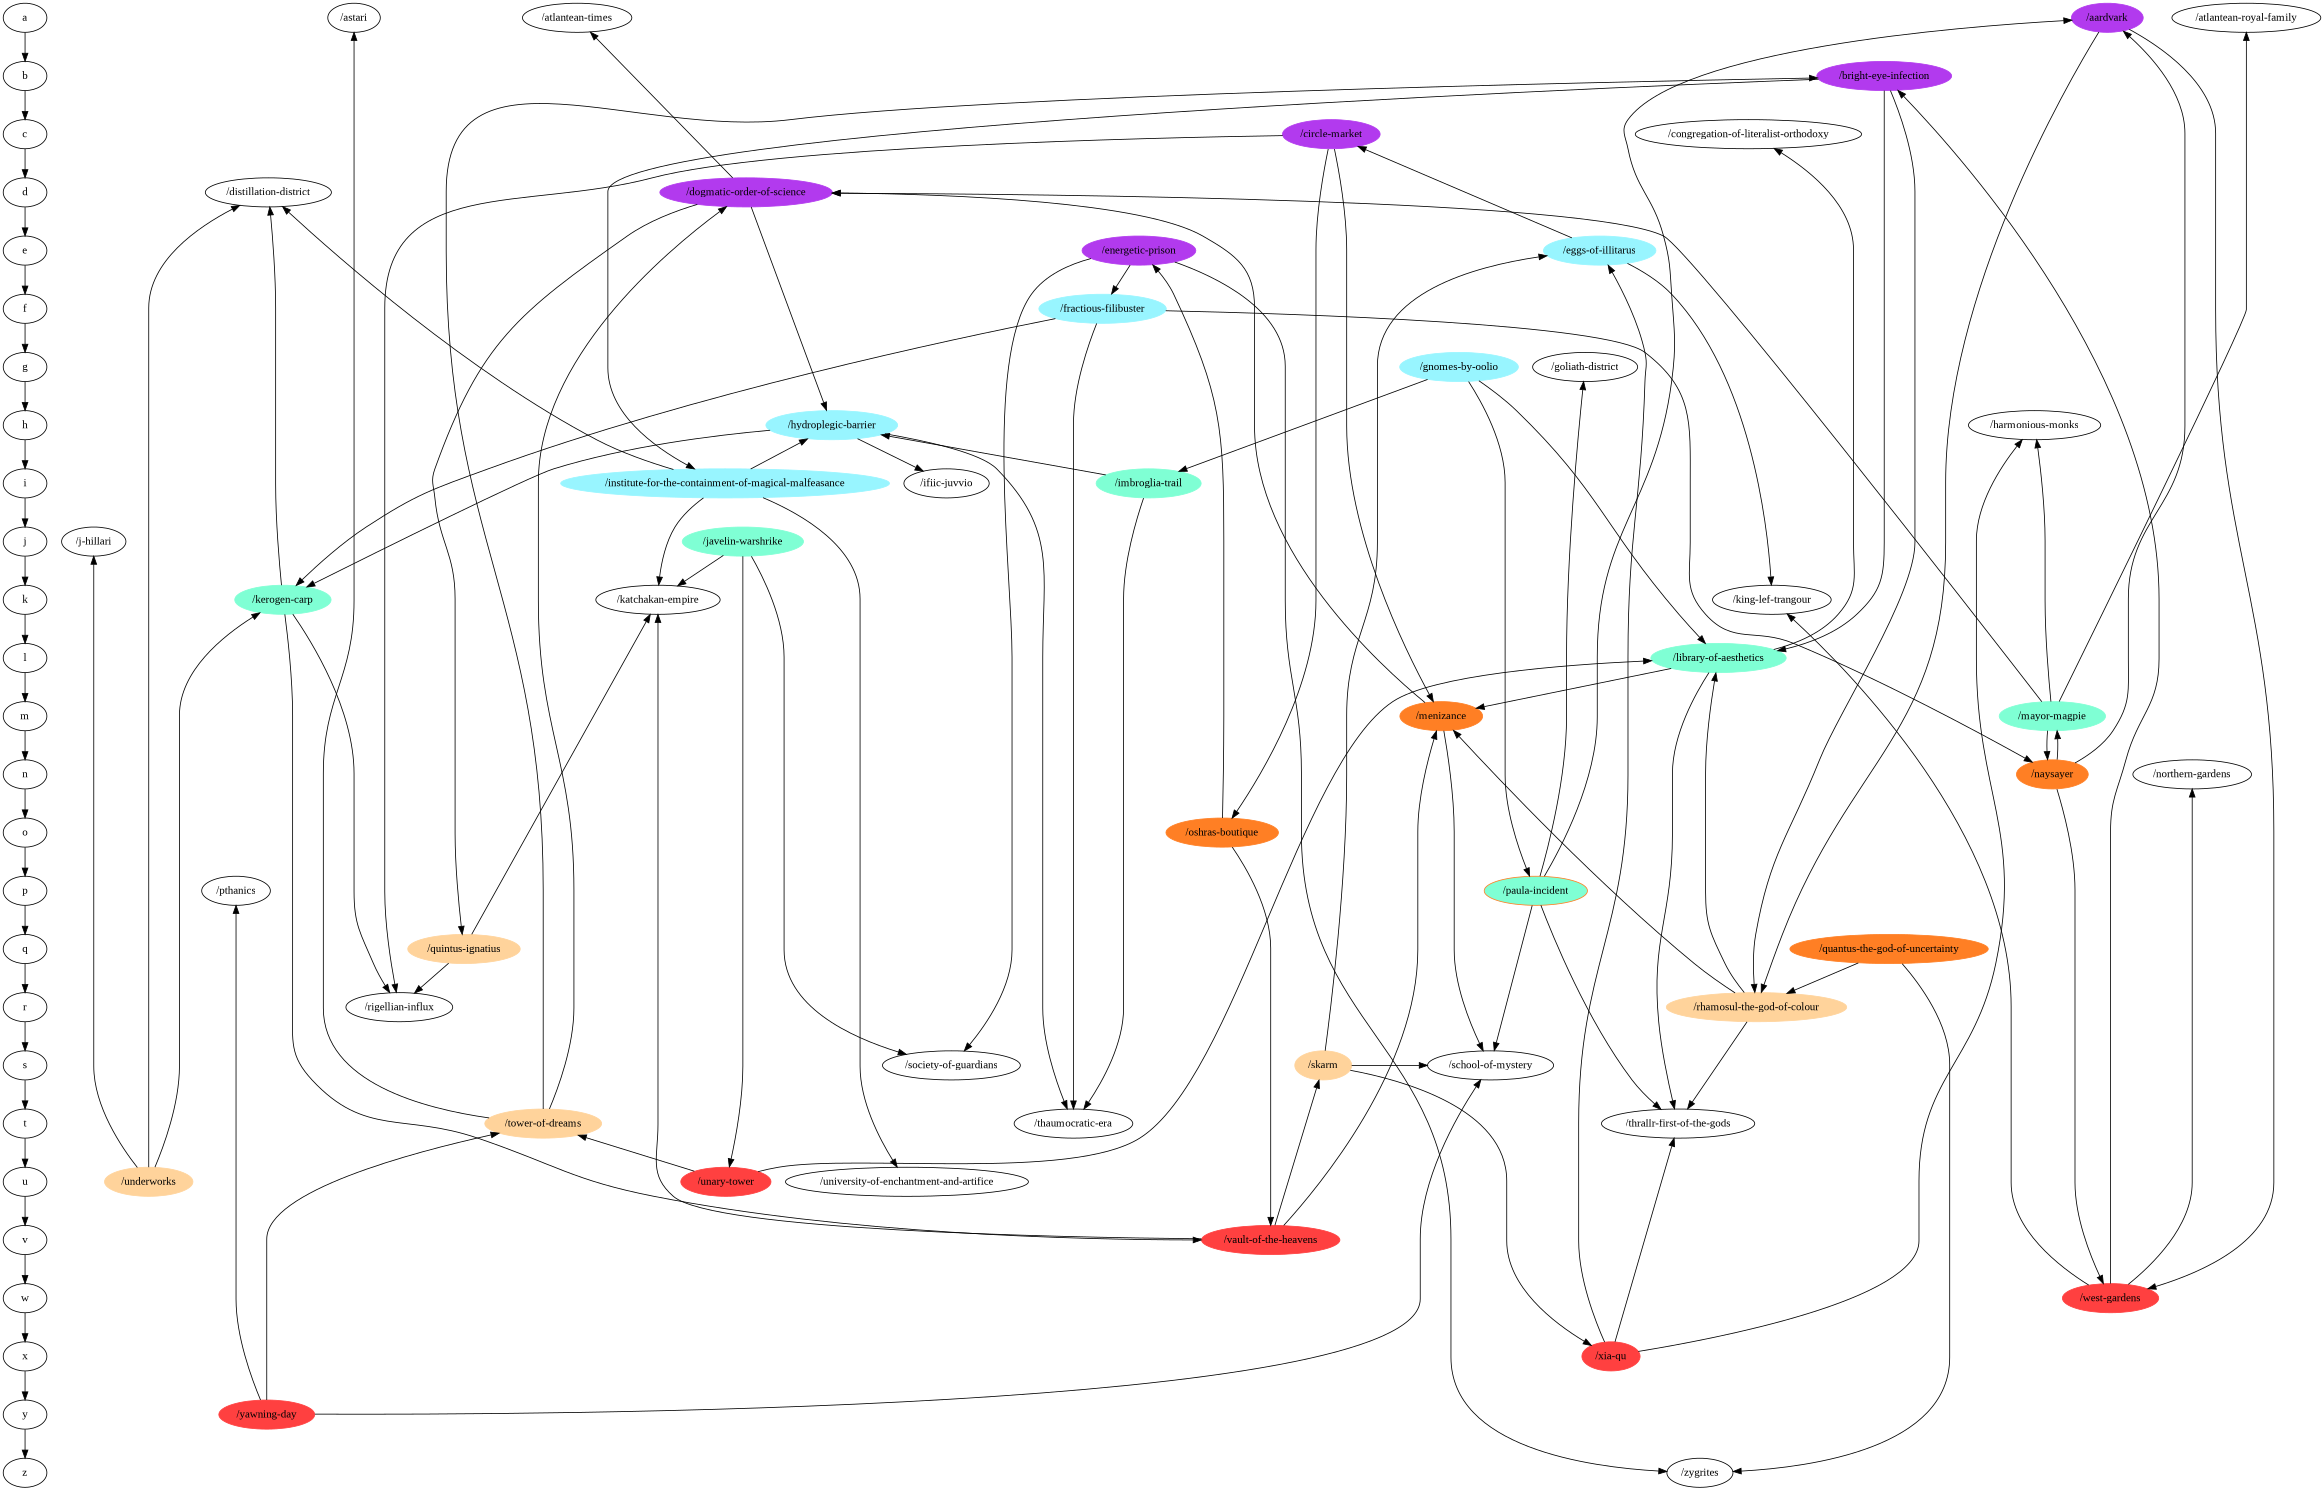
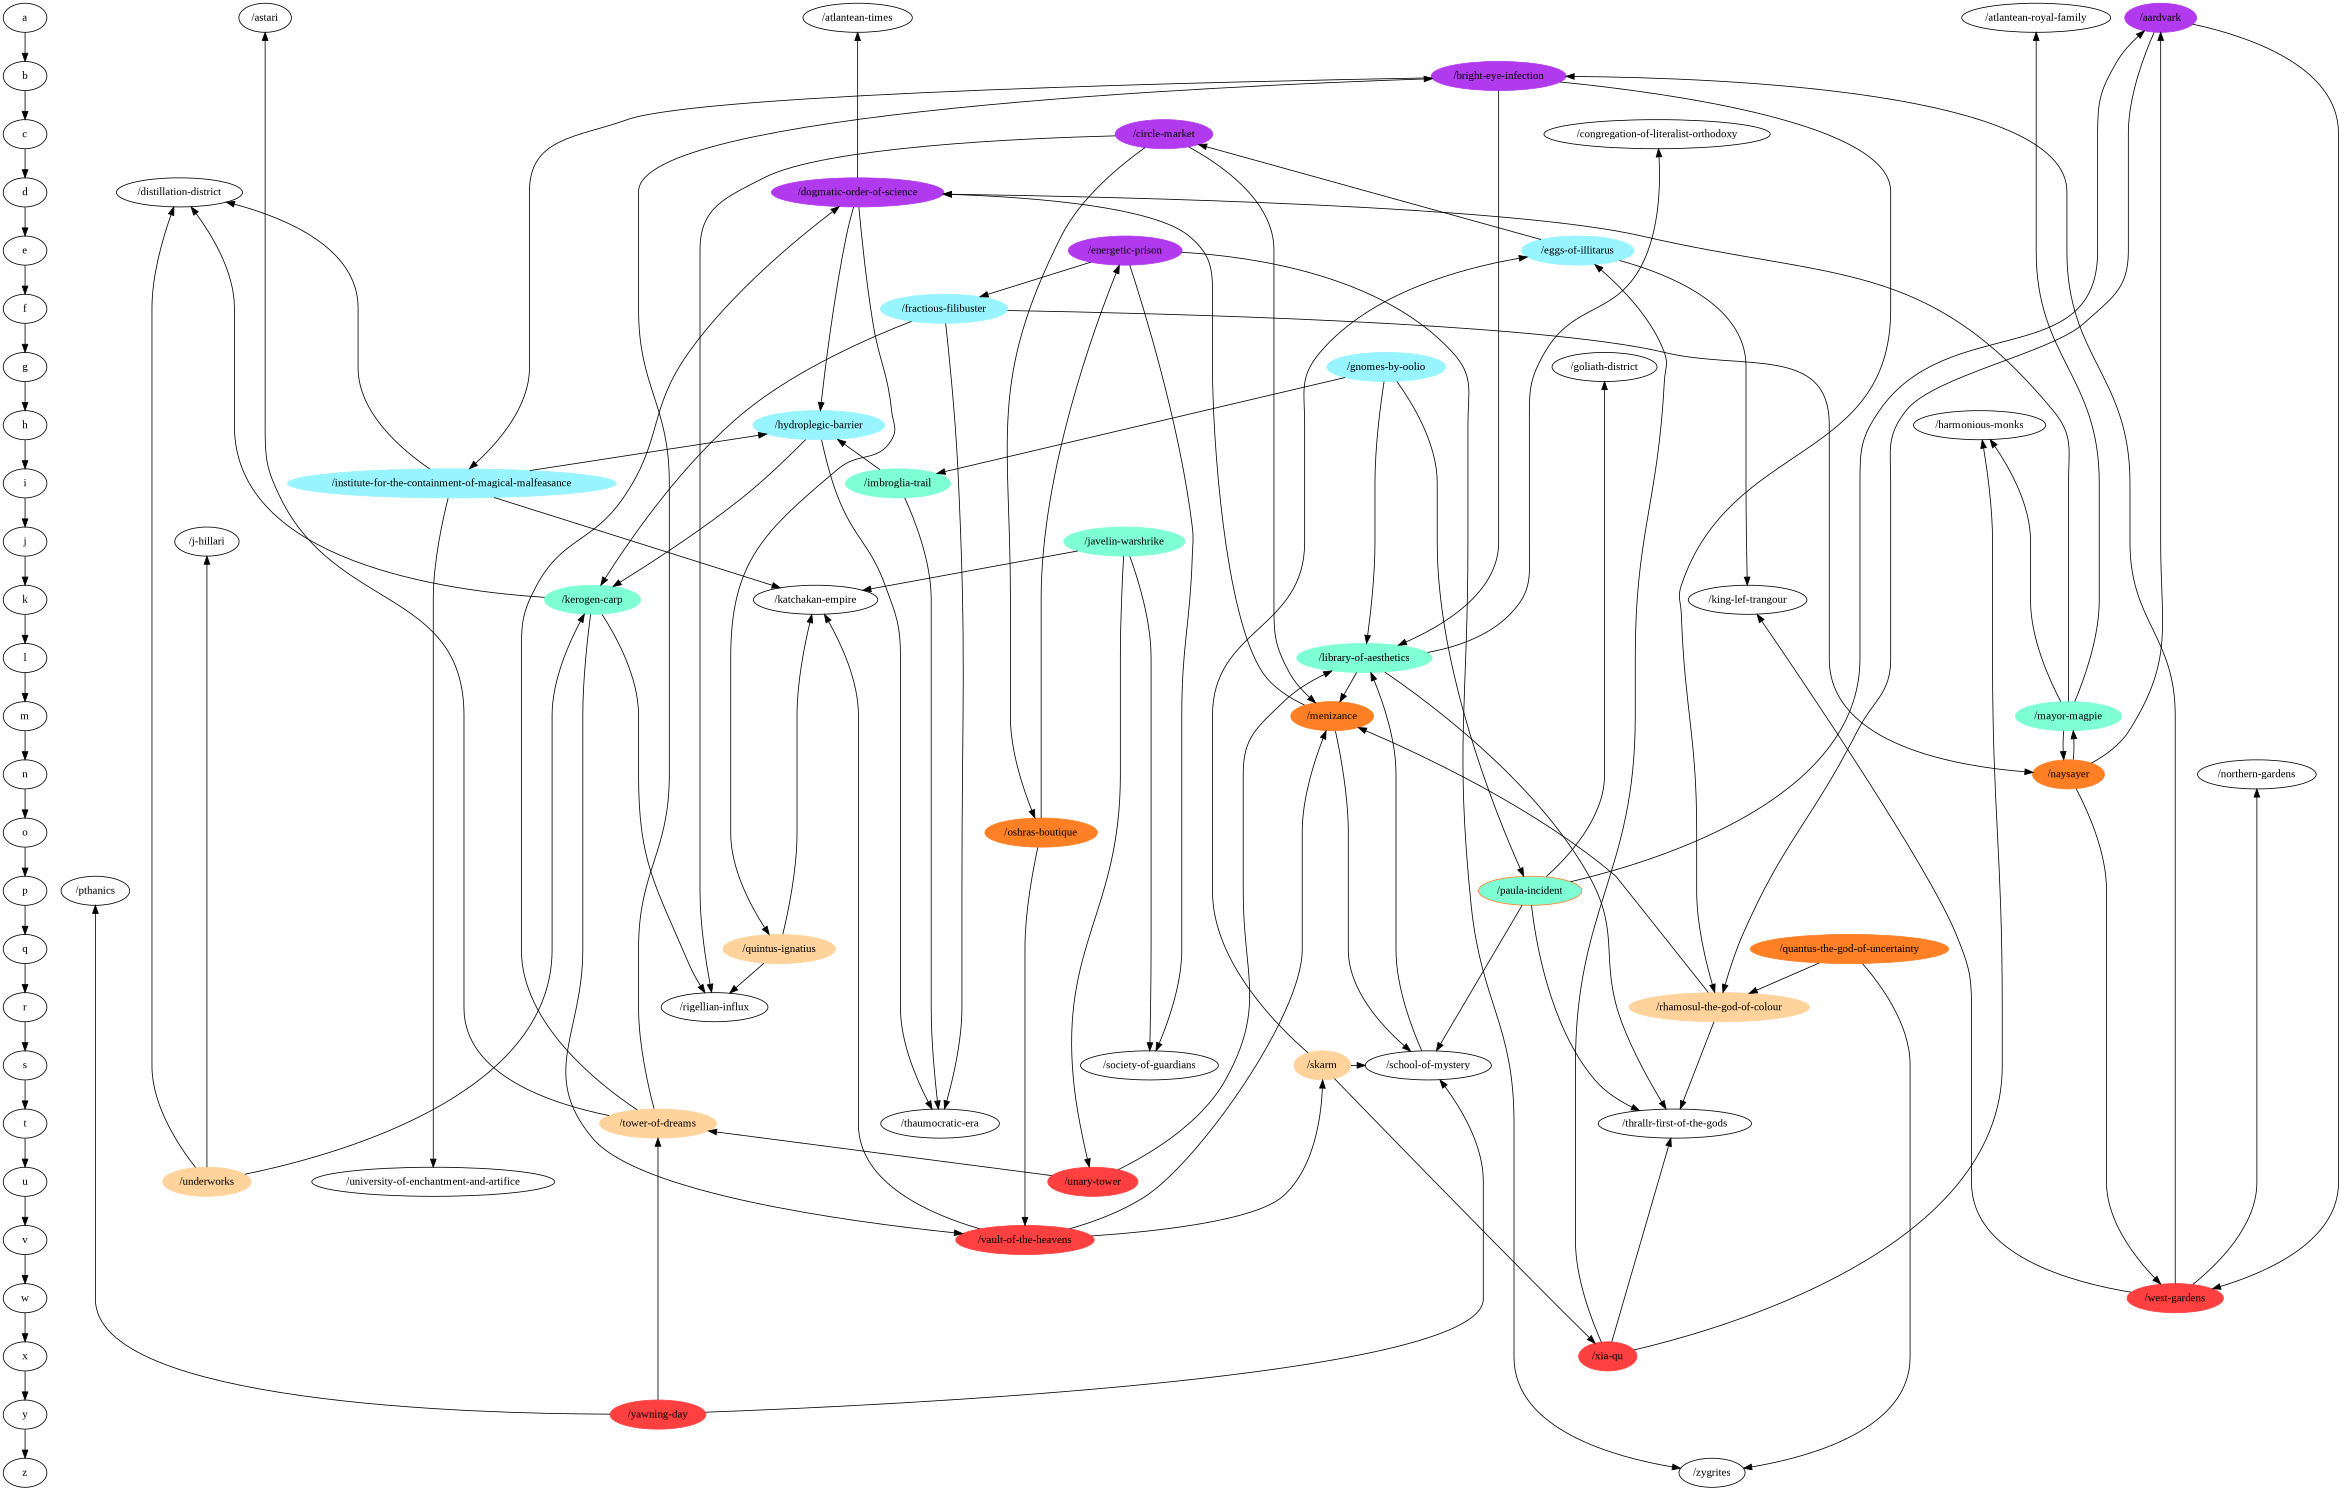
  digraph {
    fontname="Liberation Serif"
    node [fontname="Liberation Serif"]
    edge [fontname="Liberation Serif"]
    a
    "/atlantean-times"
    "/astari"
    "/atlantean-royal-family"
    "/aardvark" [color=darkorchid2 style=filled]
    b
    "/bright-eye-infection" [color=darkorchid2 style=filled]
    c
    "/congregation-of-literalist-orthodoxy"
    "/circle-market" [color=darkorchid2 style=filled]
    d
    "/distillation-district"
    "/dogmatic-order-of-science" [color=darkorchid2 style=filled]
    e
    "/energetic-prison" [color=darkorchid2 style=filled]
    "/eggs-of-illitarus" [color=cadetblue1 style=filled]
    f
    "/fractious-filibuster" [color=cadetblue1 style=filled]
    g
    "/goliath-district"
    "/gnomes-by-oolio" [color=cadetblue1 style=filled]
    h
    "/harmonious-monks"
    "/hydroplegic-barrier" [color=cadetblue1 style=filled]
    i
    "/institute-for-the-containment-of-magical-malfeasance" [color=cadetblue1 style=filled]
    "/imbroglia-trail" [color=aquamarine style=filled]
-   "/ifiic-juvvio"
    j
    "/j-hillari"
    "/javelin-warshrike" [color=aquamarine style=filled]
    k
    "/kerogen-carp" [color=aquamarine style=filled]
    "/king-lef-trangour"
    "/katchakan-empire"
    l
    "/library-of-aesthetics" [color=aquamarine style=filled]
    m
    "/mayor-magpie" [color=aquamarine style=filled]
    "/menizance" [color=chocolate1 style=filled]
    n
    "/naysayer" [color=chocolate1 style=filled]
    "/northern-gardens"
    o
    "/oshras-boutique" [color=chocolate1 style=filled]
    p
    "/paula-incident" [color=chocolate1 fillcolor=aquamarine style=filled]
    "/pthanics"
    q
    "/quantus-the-god-of-uncertainty" [color=chocolate1 style=filled]
    "/quintus-ignatius" [color=burlywood1 style=filled]
    r
    "/rhamosul-the-god-of-colour" [color=burlywood1 style=filled]
    "/rigellian-influx"
    s
    "/skarm" [color=burlywood1 style=filled]
    "/school-of-mystery"
    "/society-of-guardians"
    t
    "/thrallr-first-of-the-gods"
    "/thaumocratic-era"
    "/tower-of-dreams" [color=burlywood1 style=filled]
    u
    "/underworks" [color=burlywood1 style=filled]
    "/unary-tower" [color=brown1 style=filled]
    "/university-of-enchantment-and-artifice"
    v
    "/vault-of-the-heavens" [color=brown1 style=filled]
    w
    "/west-gardens" [color=brown1 style=filled]
    x
    "/xia-qu" [color=brown1 style=filled]
    y
    "/yawning-day" [color=brown1 style=filled]
    z
    "/zygrites"
    subgraph sub_1 {
      rank=same
      a
      "/atlantean-times"
      "/astari"
      "/atlantean-royal-family"
      "/aardvark"
    }
    subgraph sub_2 {
      rank=same
      b
      "/bright-eye-infection"
    }
    subgraph sub_3 {
      rank=same
      c
      "/congregation-of-literalist-orthodoxy"
      "/circle-market"
    }
    subgraph sub_4 {
      rank=same
      d
      "/distillation-district"
      "/dogmatic-order-of-science"
    }
    subgraph sub_5 {
      rank=same
      e
      "/energetic-prison"
      "/eggs-of-illitarus"
    }
    subgraph sub_6 {
      rank=same
      f
      "/fractious-filibuster"
    }
    subgraph sub_7 {
      rank=same
      g
      "/goliath-district"
      "/gnomes-by-oolio"
    }
    subgraph sub_8 {
      rank=same
      h
      "/harmonious-monks"
      "/hydroplegic-barrier"
    }
    subgraph sub_9 {
      rank=same
      i
      "/institute-for-the-containment-of-magical-malfeasance"
      "/imbroglia-trail"
-     "/ifiic-juvvio"
    }
    subgraph sub_10 {
      rank=same
      j
      "/j-hillari"
      "/javelin-warshrike"
    }
    subgraph sub_11 {
      rank=same
      k
      "/kerogen-carp"
      "/king-lef-trangour"
      "/katchakan-empire"
    }
    subgraph sub_12 {
      rank=same
      l
      "/library-of-aesthetics"
    }
    subgraph sub_13 {
      rank=same
      m
      "/mayor-magpie"
      "/menizance"
    }
    subgraph sub_14 {
      rank=same
      n
      "/naysayer"
      "/northern-gardens"
    }
    subgraph sub_15 {
      rank=same
      o
      "/oshras-boutique"
    }
    subgraph sub_16 {
      rank=same
      p
      "/paula-incident"
      "/pthanics"
    }
    subgraph sub_17 {
      rank=same
      q
      "/quantus-the-god-of-uncertainty"
      "/quintus-ignatius"
    }
    subgraph sub_18 {
      rank=same
      r
      "/rhamosul-the-god-of-colour"
      "/rigellian-influx"
    }
    subgraph sub_19 {
      rank=same
      s
      "/skarm"
      "/school-of-mystery"
      "/society-of-guardians"
    }
    subgraph sub_20 {
      rank=same
      t
      "/thrallr-first-of-the-gods"
      "/thaumocratic-era"
      "/tower-of-dreams"
    }
    subgraph sub_21 {
      rank=same
      u
      "/underworks"
      "/unary-tower"
      "/university-of-enchantment-and-artifice"
    }
    subgraph sub_22 {
      rank=same
      v
      "/vault-of-the-heavens"
    }
    subgraph sub_23 {
      rank=same
      w
      "/west-gardens"
    }
    subgraph sub_24 {
      rank=same
      x
      "/xia-qu"
    }
    subgraph sub_25 {
      rank=same
      y
      "/yawning-day"
    }
    subgraph sub_26 {
      rank=same
      z
      "/zygrites"
    }
    a -> b
    "/aardvark" -> "/rhamosul-the-god-of-colour"
    "/aardvark" -> "/west-gardens"
    b -> c
    "/bright-eye-infection" -> "/institute-for-the-containment-of-magical-malfeasance"
    "/bright-eye-infection" -> "/library-of-aesthetics"
    "/bright-eye-infection" -> "/rhamosul-the-god-of-colour"
    c -> d
    "/circle-market" -> "/menizance"
    "/circle-market" -> "/oshras-boutique"
    "/circle-market" -> "/rigellian-influx"
    d -> e
    "/dogmatic-order-of-science" -> "/atlantean-times"
    "/dogmatic-order-of-science" -> "/hydroplegic-barrier"
    "/dogmatic-order-of-science" -> "/quintus-ignatius"
    e -> f
    "/energetic-prison" -> "/fractious-filibuster"
    "/energetic-prison" -> "/society-of-guardians"
    "/energetic-prison" -> "/zygrites"
    "/eggs-of-illitarus" -> "/circle-market"
    "/eggs-of-illitarus" -> "/king-lef-trangour"
    f -> g
    "/fractious-filibuster" -> "/kerogen-carp"
    "/fractious-filibuster" -> "/naysayer"
    "/fractious-filibuster" -> "/thaumocratic-era"
    g -> h
    "/gnomes-by-oolio" -> "/imbroglia-trail"
    "/gnomes-by-oolio" -> "/library-of-aesthetics"
    "/gnomes-by-oolio" -> "/paula-incident"
    h -> i
-   "/hydroplegic-barrier" -> "/ifiic-juvvio"
    "/hydroplegic-barrier" -> "/kerogen-carp"
    "/hydroplegic-barrier" -> "/thaumocratic-era"
    i -> j
    "/institute-for-the-containment-of-magical-malfeasance" -> "/distillation-district"
    "/institute-for-the-containment-of-magical-malfeasance" -> "/hydroplegic-barrier"
    "/institute-for-the-containment-of-magical-malfeasance" -> "/katchakan-empire"
    "/institute-for-the-containment-of-magical-malfeasance" -> "/university-of-enchantment-and-artifice"
    "/imbroglia-trail" -> "/hydroplegic-barrier"
    "/imbroglia-trail" -> "/thaumocratic-era"
    j -> k
    "/javelin-warshrike" -> "/katchakan-empire"
    "/javelin-warshrike" -> "/society-of-guardians"
    "/javelin-warshrike" -> "/unary-tower"
    k -> l
    "/kerogen-carp" -> "/distillation-district"
    "/kerogen-carp" -> "/rigellian-influx"
    "/kerogen-carp" -> "/vault-of-the-heavens"
    l -> m
    "/library-of-aesthetics" -> "/congregation-of-literalist-orthodoxy"
    "/library-of-aesthetics" -> "/menizance"
    "/library-of-aesthetics" -> "/thrallr-first-of-the-gods"
    m -> n
    "/mayor-magpie" -> "/atlantean-royal-family"
    "/mayor-magpie" -> "/dogmatic-order-of-science"
    "/mayor-magpie" -> "/harmonious-monks"
    "/mayor-magpie" -> "/naysayer"
    "/menizance" -> "/dogmatic-order-of-science"
    "/menizance" -> "/school-of-mystery"
    n -> o
    "/naysayer" -> "/aardvark"
    "/naysayer" -> "/mayor-magpie"
    "/naysayer" -> "/west-gardens"
    o -> p
    "/oshras-boutique" -> "/energetic-prison"
    "/oshras-boutique" -> "/vault-of-the-heavens"
    p -> q
    "/paula-incident" -> "/aardvark"
    "/paula-incident" -> "/goliath-district"
    "/paula-incident" -> "/school-of-mystery"
    "/paula-incident" -> "/thrallr-first-of-the-gods"
    q -> r
    "/quantus-the-god-of-uncertainty" -> "/rhamosul-the-god-of-colour"
    "/quantus-the-god-of-uncertainty" -> "/zygrites"
    "/quintus-ignatius" -> "/katchakan-empire"
    "/quintus-ignatius" -> "/rigellian-influx"
    r -> s
-   "/rhamosul-the-god-of-colour" -> "/library-of-aesthetics"
+   "/school-of-mystery" -> "/library-of-aesthetics"
    "/rhamosul-the-god-of-colour" -> "/menizance"
    "/rhamosul-the-god-of-colour" -> "/thrallr-first-of-the-gods"
    s -> t
    "/skarm" -> "/eggs-of-illitarus"
    "/skarm" -> "/school-of-mystery"
    "/skarm" -> "/xia-qu"
    t -> u
    "/tower-of-dreams" -> "/astari"
    "/tower-of-dreams" -> "/bright-eye-infection"
    "/tower-of-dreams" -> "/dogmatic-order-of-science"
    u -> v
    "/underworks" -> "/distillation-district"
    "/underworks" -> "/j-hillari"
    "/underworks" -> "/kerogen-carp"
    "/unary-tower" -> "/library-of-aesthetics"
    "/unary-tower" -> "/tower-of-dreams"
    v -> w
    "/vault-of-the-heavens" -> "/katchakan-empire"
    "/vault-of-the-heavens" -> "/menizance"
    "/vault-of-the-heavens" -> "/skarm"
    w -> x
    "/west-gardens" -> "/bright-eye-infection"
    "/west-gardens" -> "/king-lef-trangour"
    "/west-gardens" -> "/northern-gardens"
    x -> y
    "/xia-qu" -> "/eggs-of-illitarus"
    "/xia-qu" -> "/harmonious-monks"
    "/xia-qu" -> "/thrallr-first-of-the-gods"
    y -> z
    "/yawning-day" -> "/pthanics"
    "/yawning-day" -> "/school-of-mystery"
    "/yawning-day" -> "/tower-of-dreams"
  }
